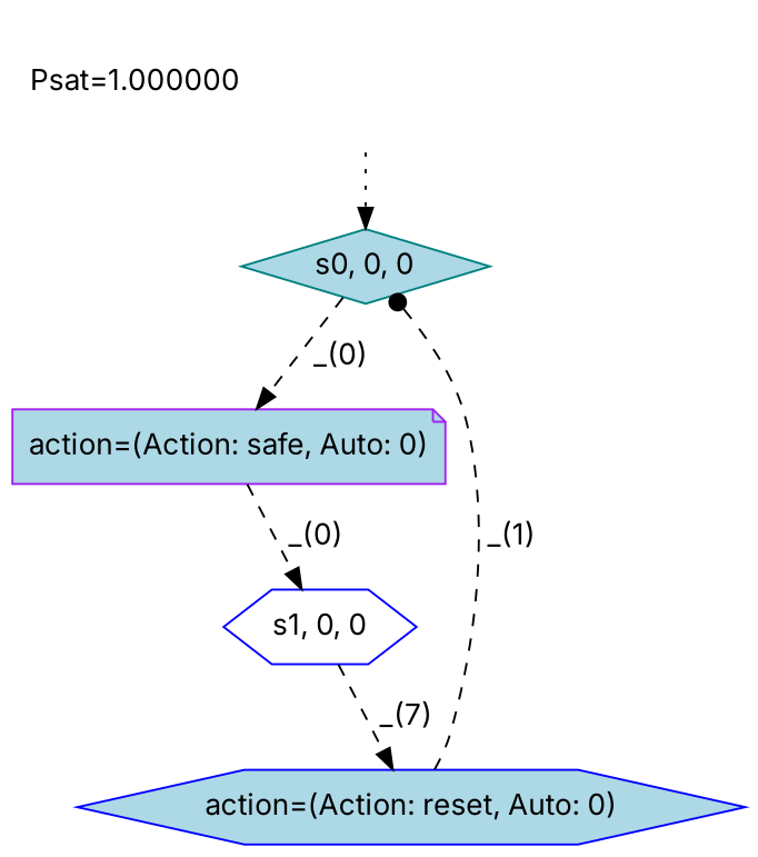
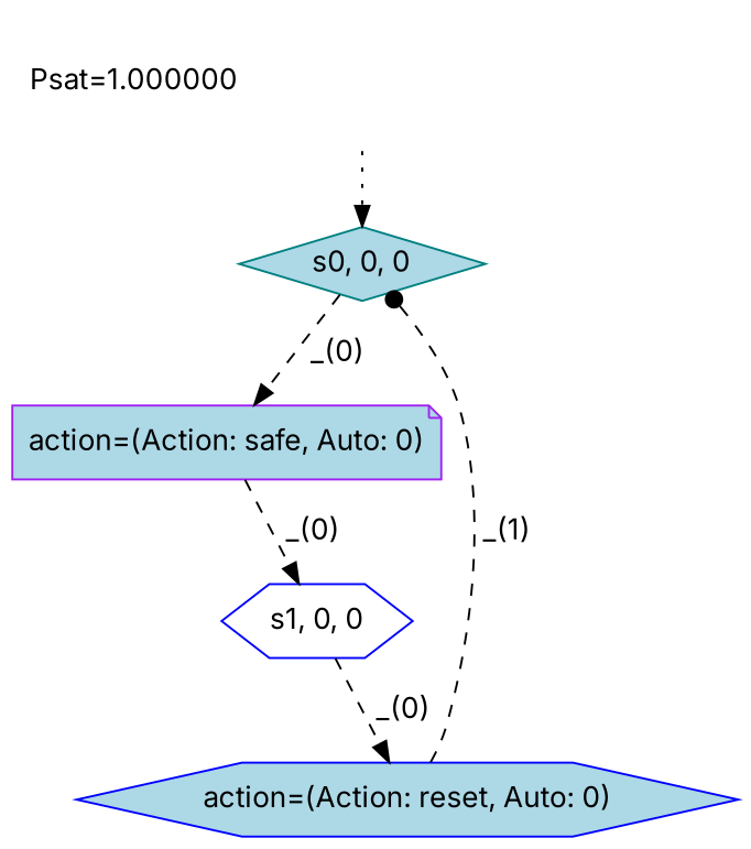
  digraph {
    fontname=Inter
    node [color=blue fillcolor=lightblue fontname=Inter shape=hexagon style=filled]
    edge [arrowhead=normal fontname=Inter style=dashed]
    n1 [fillcolor=white label="Psat=1.000000" shape=plaintext]
    "0_init" [shape=circle style=invis color="" fillcolor=""]
    n3 [color=teal label="s0, 0, 0\n" shape=diamond]
    n4 [color=purple label="action=(Action: safe, Auto: 0)\n" shape=note]
    n5 [fillcolor=white label="s1, 0, 0\n"]
    n6 [label="action=(Action: reset, Auto: 0)\n"]
    "0_init" -> n3 [style=dotted]
    n3 -> n4 [label=" _(0) "]
    n4 -> n5 [label=" _(0) "]
-   n5 -> n6 [label=" _(7) "]
+   n5 -> n6 [label=" _(0) "]
    n6 -> n3 [arrowhead=dot label=" _(1) "]
  }
